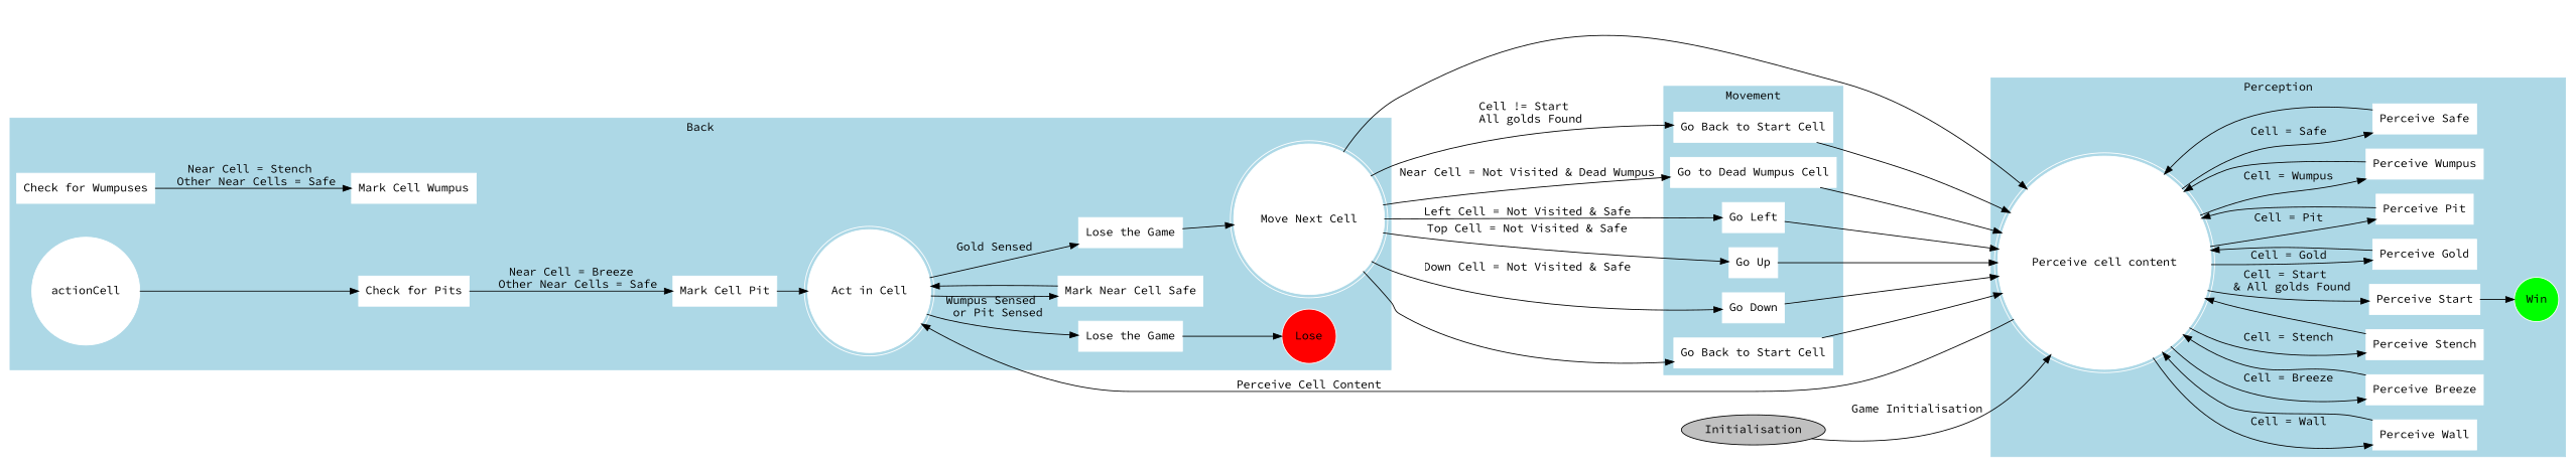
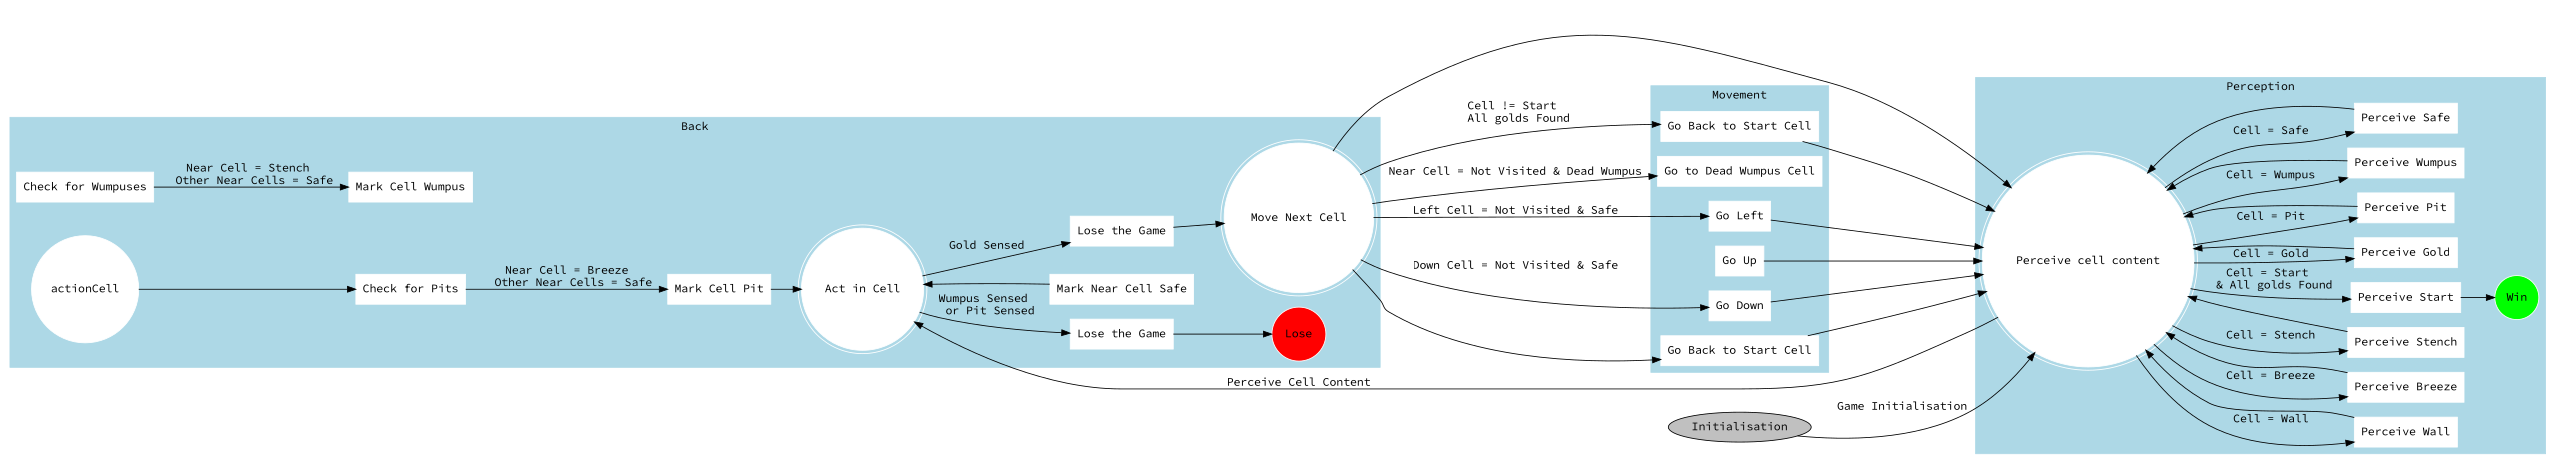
  digraph {
    fontname="Source Code Pro"
    rankdir=LR
    node [color=white fontname="Source Code Pro" shape=rect style=filled]
    edge [fontname="Source Code Pro"]
    n1 [fillcolor=green label=Win shape=circle]
    n2 [label="Perceive cell content" shape=doublecircle]
    n3 [label="Perceive Wall"]
    n4 [label="Perceive Breeze"]
    n5 [label="Perceive Stench"]
    n6 [label="Perceive Gold"]
    n7 [label="Perceive Pit"]
    n8 [label="Perceive Wumpus"]
    n9 [label="Perceive Safe"]
    n10 [label="Perceive Start"]
    n11 [fillcolor=red label=Lose shape=circle]
    n12 [label="Act in Cell" shape=doublecircle]
    n13 [label="Lose the Game"]
    n14 [label="Mark Near Cell Safe"]
    n15 [label="Lose the Game"]
    n16 [label="Move Next Cell" shape=doublecircle]
    n17 [label="Check for Wumpuses"]
    n18 [label="Mark Cell Wumpus"]
    n19 [label="Check for Pits"]
    n20 [label="Mark Cell Pit"]
    actionCell [shape=circle]
    n22 [label="Go Back to Start Cell"]
    n23 [label="Go to Dead Wumpus Cell"]
    n24 [label="Go Left"]
    n25 [label="Go Up"]
    n26 [label="Go Down"]
    n27 [label="Go Back to Start Cell"]
    n28 [fillcolor=gray label=Initialisation color="" shape=""]
    subgraph cluster_1 {
      color=lightblue
      label=Perception
      style=filled
      n1
      n2
      n3
      n4
      n5
      n6
      n7
      n8
      n9
      n10
    }
    subgraph cluster_2 {
      color=lightblue
      label=Back
      style=filled
      n11
      n12
      n13
      n14
      n15
      n16
      n17
      n18
      n19
      n20
      actionCell
    }
    subgraph cluster_3 {
      color=lightblue
      label=Movement
      style=filled
      n22
      n23
      n24
      n25
      n26
      n27
    }
    n2 -> n3 [label="Cell = Wall"]
    n2 -> n4 [label="Cell = Breeze"]
    n2 -> n5 [label="Cell = Stench"]
    n2 -> n6 [label="Cell = Gold"]
    n2 -> n7 [label="Cell = Pit"]
    n2 -> n8 [label="Cell = Wumpus"]
    n2 -> n9 [label="Cell = Safe"]
    n2 -> n10 [label="Cell = Start \n & All golds Found"]
    n2 -> n12 [label="Perceive Cell Content" shape=rect]
    n3 -> n2
    n4 -> n2
    n5 -> n2
    n6 -> n2
    n7 -> n2
    n8 -> n2
    n9 -> n2
    n10 -> n1
    n12 -> n13 [label="Wumpus Sensed \n or Pit Sensed"]
-   n12 -> n14 [lael="cell safe"]
    n12 -> n15 [label="Gold Sensed"]
    n13 -> n11
    n14 -> n12
    n15 -> n16
    n16 -> n2
    n16 -> n22 [label="Cell != Start \n All golds Found"]
    n16 -> n23 [label="Near Cell = Not Visited & Dead Wumpus"]
    n16 -> n24 [label="Left Cell = Not Visited & Safe"]
-   n16 -> n25 [label="Top Cell = Not Visited & Safe"]
    n16 -> n26 [label="Down Cell = Not Visited & Safe"]
    n16 -> n27
    n17 -> n18 [label="Near Cell = Stench \n Other Near Cells = Safe"]
    n19 -> n20 [label="Near Cell = Breeze \n Other Near Cells = Safe"]
    n20 -> n12
    actionCell -> n19
    n22 -> n2
-   n23 -> n2
    n24 -> n2
    n25 -> n2
    n26 -> n2
    n27 -> n2
    n28 -> n2 [label="Game Initialisation" shape=rect]
  }
